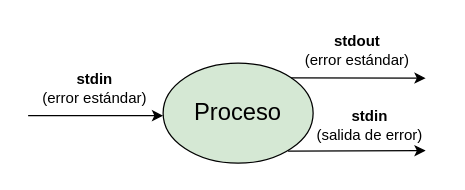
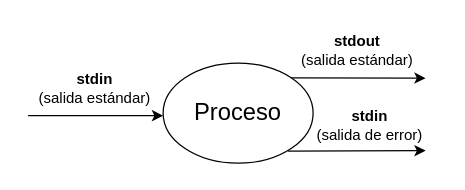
  <mxCell id="0" />
  <mxCell id="1" parent="0" />
- <mxCell id="2" value="&lt;font style=&quot;font-size: 19px;&quot; color=&quot;#000000&quot;&gt;Proceso&lt;/font&gt;" style="ellipse;whiteSpace=wrap;html=1;strokeColor=#000000;fillColor=#d5e8d4;" vertex="1" parent="1"><mxGeometry x="130" y="50" width="120" height="80" as="geometry" /></mxCell>
+ <mxCell id="2" value="&lt;font style=&quot;font-size: 19px;&quot; color=&quot;#000000&quot;&gt;Proceso&lt;/font&gt;" style="ellipse;whiteSpace=wrap;html=1;strokeColor=#000000;fillColor=#FFFFFF;" vertex="1" parent="1"><mxGeometry x="130" y="50" width="120" height="80" as="geometry" /></mxCell>
  <mxCell id="3" value="" style="endArrow=classic;html=1;rounded=0;strokeColor=#000000;fontColor=#000000;labelBackgroundColor=none;exitX=1;exitY=0;exitDx=0;exitDy=0;" edge="1" parent="1" source="2"><mxGeometry width="50" height="50" relative="1" as="geometry"><mxPoint x="247" y="60" as="sourcePoint" /><mxPoint x="340" y="62" as="targetPoint" /><Array as="points" /></mxGeometry></mxCell>
- <mxCell id="4" value="&lt;b&gt;stdout&lt;br&gt;&lt;/b&gt;(error estándar)" style="text;html=1;align=center;verticalAlign=middle;resizable=0;points=[];autosize=1;strokeColor=none;fillColor=none;fontColor=#000000;" vertex="1" parent="1"><mxGeometry x="230" y="20" width="110" height="40" as="geometry" /></mxCell>
+ <mxCell id="4" value="&lt;b&gt;stdout&lt;br&gt;&lt;/b&gt;(salida estándar)" style="text;html=1;align=center;verticalAlign=middle;resizable=0;points=[];autosize=1;strokeColor=none;fillColor=none;fontColor=#000000;" vertex="1" parent="1"><mxGeometry x="230" y="20" width="110" height="40" as="geometry" /></mxCell>
  <mxCell id="5" value="" style="endArrow=classic;html=1;rounded=0;strokeColor=#000000;fontColor=#000000;labelBackgroundColor=none;exitX=0.833;exitY=0.88;exitDx=0;exitDy=0;exitPerimeter=0;" edge="1" parent="1" source="2"><mxGeometry width="50" height="50" relative="1" as="geometry"><mxPoint x="230" y="128" as="sourcePoint" /><mxPoint x="340" y="120" as="targetPoint" /><Array as="points" /></mxGeometry></mxCell>
  <mxCell id="6" value="&lt;b&gt;stdin&lt;br&gt;&lt;/b&gt;(salida de error)" style="text;html=1;align=center;verticalAlign=middle;resizable=0;points=[];autosize=1;strokeColor=none;fillColor=none;fontColor=#000000;" vertex="1" parent="1"><mxGeometry x="240" y="80" width="110" height="40" as="geometry" /></mxCell>
  <mxCell id="7" value="" style="endArrow=classic;html=1;rounded=0;strokeColor=#000000;fontColor=#000000;labelBackgroundColor=none;exitX=1;exitY=0;exitDx=0;exitDy=0;" edge="1" parent="1"><mxGeometry width="50" height="50" relative="1" as="geometry"><mxPoint x="22" y="92" as="sourcePoint" /><mxPoint x="130" y="92" as="targetPoint" /><Array as="points" /></mxGeometry></mxCell>
- <mxCell id="8" value="&lt;b&gt;stdin&lt;br&gt;&lt;/b&gt;(error estándar)" style="text;html=1;align=center;verticalAlign=middle;resizable=0;points=[];autosize=1;strokeColor=none;fillColor=none;fontColor=#000000;" vertex="1" parent="1"><mxGeometry x="20" y="50" width="110" height="40" as="geometry" /></mxCell>
+ <mxCell id="8" value="&lt;b&gt;stdin&lt;br&gt;&lt;/b&gt;(salida estándar)" style="text;html=1;align=center;verticalAlign=middle;resizable=0;points=[];autosize=1;strokeColor=none;fillColor=none;fontColor=#000000;" vertex="1" parent="1"><mxGeometry x="20" y="50" width="110" height="40" as="geometry" /></mxCell>
